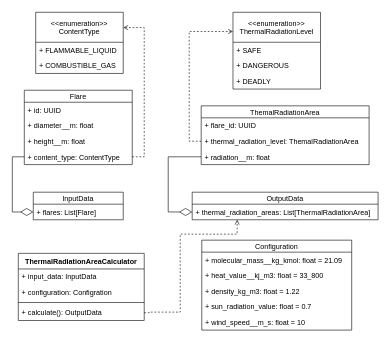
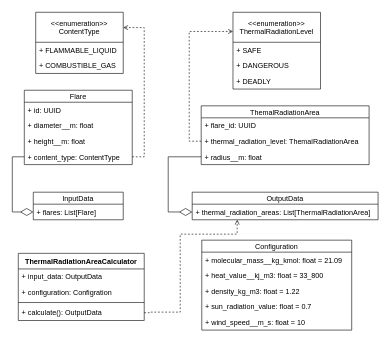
  <mxCell id="0" />
  <mxCell id="1" parent="0" />
  <mxCell id="2" value="Flare" style="swimlane;fontStyle=0;childLayout=stackLayout;horizontal=1;startSize=20;fillColor=none;horizontalStack=0;resizeParent=1;resizeParentMax=0;resizeLast=0;collapsible=1;marginBottom=0;" vertex="1" parent="1"><mxGeometry x="30" y="150" width="180" height="124" as="geometry" /></mxCell>
  <mxCell id="3" value="+ id: UUID" style="text;strokeColor=none;fillColor=none;align=left;verticalAlign=top;spacingLeft=4;spacingRight=4;overflow=hidden;rotatable=0;points=[[0,0.5],[1,0.5]];portConstraint=eastwest;" vertex="1" parent="2"><mxGeometry y="20" width="180" height="26" as="geometry" /></mxCell>
  <mxCell id="4" value="+ diameter__m: float" style="text;strokeColor=none;fillColor=none;align=left;verticalAlign=top;spacingLeft=4;spacingRight=4;overflow=hidden;rotatable=0;points=[[0,0.5],[1,0.5]];portConstraint=eastwest;" vertex="1" parent="2"><mxGeometry y="46" width="180" height="26" as="geometry" /></mxCell>
  <mxCell id="5" value="+ height__m: float" style="text;strokeColor=none;fillColor=none;align=left;verticalAlign=top;spacingLeft=4;spacingRight=4;overflow=hidden;rotatable=0;points=[[0,0.5],[1,0.5]];portConstraint=eastwest;" vertex="1" parent="2"><mxGeometry y="72" width="180" height="26" as="geometry" /></mxCell>
  <mxCell id="6" value="+ content_type: ContentType" style="text;strokeColor=none;fillColor=none;align=left;verticalAlign=top;spacingLeft=4;spacingRight=4;overflow=hidden;rotatable=0;points=[[0,0.5],[1,0.5]];portConstraint=eastwest;" vertex="1" parent="2"><mxGeometry y="98" width="180" height="26" as="geometry" /></mxCell>
  <mxCell id="7" value="InputData" style="swimlane;fontStyle=0;childLayout=stackLayout;horizontal=1;startSize=20;fillColor=none;horizontalStack=0;resizeParent=1;resizeParentMax=0;resizeLast=0;collapsible=1;marginBottom=0;" vertex="1" parent="1"><mxGeometry x="45" y="320" width="150" height="46" as="geometry" /></mxCell>
  <mxCell id="8" value="+ flares: List[Flare]" style="text;strokeColor=none;fillColor=none;align=left;verticalAlign=top;spacingLeft=4;spacingRight=4;overflow=hidden;rotatable=0;points=[[0,0.5],[1,0.5]];portConstraint=eastwest;" vertex="1" parent="7"><mxGeometry y="20" width="150" height="26" as="geometry" /></mxCell>
  <mxCell id="9" value="OutputData" style="swimlane;fontStyle=0;childLayout=stackLayout;horizontal=1;startSize=20;fillColor=none;horizontalStack=0;resizeParent=1;resizeParentMax=0;resizeLast=0;collapsible=1;marginBottom=0;" vertex="1" parent="1"><mxGeometry x="310" y="320" width="310" height="46" as="geometry" /></mxCell>
  <mxCell id="10" value="+ thermal_radiation_areas: List[ThermalRadiationArea]" style="text;strokeColor=none;fillColor=none;align=left;verticalAlign=top;spacingLeft=4;spacingRight=4;overflow=hidden;rotatable=0;points=[[0,0.5],[1,0.5]];portConstraint=eastwest;" vertex="1" parent="9"><mxGeometry y="20" width="310" height="26" as="geometry" /></mxCell>
  <mxCell id="11" value="&lt;&lt;enumeration&gt;&gt;&#10;ContentType" style="swimlane;fontStyle=0;childLayout=stackLayout;horizontal=1;startSize=50;fillColor=none;horizontalStack=0;resizeParent=1;resizeParentMax=0;resizeLast=0;collapsible=1;marginBottom=0;" vertex="1" parent="1"><mxGeometry x="49" y="20" width="146" height="102" as="geometry" /></mxCell>
  <mxCell id="12" value="+ FLAMMABLE_LIQUID" style="text;strokeColor=none;fillColor=none;align=left;verticalAlign=top;spacingLeft=4;spacingRight=4;overflow=hidden;rotatable=0;points=[[0,0.5],[1,0.5]];portConstraint=eastwest;" vertex="1" parent="11"><mxGeometry y="50" width="146" height="26" as="geometry" /></mxCell>
  <mxCell id="13" value="+ COMBUSTIBLE_GAS" style="text;strokeColor=none;fillColor=none;align=left;verticalAlign=top;spacingLeft=4;spacingRight=4;overflow=hidden;rotatable=0;points=[[0,0.5],[1,0.5]];portConstraint=eastwest;" vertex="1" parent="11"><mxGeometry y="76" width="146" height="26" as="geometry" /></mxCell>
  <mxCell id="14" value="&lt;&lt;enumeration&gt;&gt;&#10;ThermalRadiationLevel" style="swimlane;fontStyle=0;childLayout=stackLayout;horizontal=1;startSize=50;fillColor=none;horizontalStack=0;resizeParent=1;resizeParentMax=0;resizeLast=0;collapsible=1;marginBottom=0;" vertex="1" parent="1"><mxGeometry x="378" y="20" width="146" height="128" as="geometry" /></mxCell>
  <mxCell id="15" value="+ SAFE" style="text;strokeColor=none;fillColor=none;align=left;verticalAlign=top;spacingLeft=4;spacingRight=4;overflow=hidden;rotatable=0;points=[[0,0.5],[1,0.5]];portConstraint=eastwest;" vertex="1" parent="14"><mxGeometry y="50" width="146" height="26" as="geometry" /></mxCell>
  <mxCell id="16" value="+ DANGEROUS" style="text;strokeColor=none;fillColor=none;align=left;verticalAlign=top;spacingLeft=4;spacingRight=4;overflow=hidden;rotatable=0;points=[[0,0.5],[1,0.5]];portConstraint=eastwest;" vertex="1" parent="14"><mxGeometry y="76" width="146" height="26" as="geometry" /></mxCell>
  <mxCell id="17" value="+ DEADLY" style="text;strokeColor=none;fillColor=none;align=left;verticalAlign=top;spacingLeft=4;spacingRight=4;overflow=hidden;rotatable=0;points=[[0,0.5],[1,0.5]];portConstraint=eastwest;" vertex="1" parent="14"><mxGeometry y="102" width="146" height="26" as="geometry" /></mxCell>
  <mxCell id="18" value="ThemalRadiationArea" style="swimlane;fontStyle=0;childLayout=stackLayout;horizontal=1;startSize=20;fillColor=none;horizontalStack=0;resizeParent=1;resizeParentMax=0;resizeLast=0;collapsible=1;marginBottom=0;" vertex="1" parent="1"><mxGeometry x="325" y="176" width="280" height="98" as="geometry" /></mxCell>
  <mxCell id="19" value="+ flare_id: UUID" style="text;strokeColor=none;fillColor=none;align=left;verticalAlign=top;spacingLeft=4;spacingRight=4;overflow=hidden;rotatable=0;points=[[0,0.5],[1,0.5]];portConstraint=eastwest;" vertex="1" parent="18"><mxGeometry y="20" width="280" height="26" as="geometry" /></mxCell>
  <mxCell id="20" value="+ thermal_radiation_level: ThemalRadiationArea" style="text;strokeColor=none;fillColor=none;align=left;verticalAlign=top;spacingLeft=4;spacingRight=4;overflow=hidden;rotatable=0;points=[[0,0.5],[1,0.5]];portConstraint=eastwest;" vertex="1" parent="18"><mxGeometry y="46" width="280" height="26" as="geometry" /></mxCell>
- <mxCell id="21" value="+ radiation__m: float" style="text;strokeColor=none;fillColor=none;align=left;verticalAlign=top;spacingLeft=4;spacingRight=4;overflow=hidden;rotatable=0;points=[[0,0.5],[1,0.5]];portConstraint=eastwest;" vertex="1" parent="18"><mxGeometry y="72" width="280" height="26" as="geometry" /></mxCell>
+ <mxCell id="21" value="+ radius__m: float" style="text;strokeColor=none;fillColor=none;align=left;verticalAlign=top;spacingLeft=4;spacingRight=4;overflow=hidden;rotatable=0;points=[[0,0.5],[1,0.5]];portConstraint=eastwest;" vertex="1" parent="18"><mxGeometry y="72" width="280" height="26" as="geometry" /></mxCell>
  <mxCell id="22" style="edgeStyle=orthogonalEdgeStyle;rounded=0;orthogonalLoop=1;jettySize=auto;html=1;exitX=1;exitY=0.5;exitDx=0;exitDy=0;entryX=1;entryY=0.25;entryDx=0;entryDy=0;dashed=1;endArrow=open;endFill=0;" edge="1" parent="1" source="6" target="11"><mxGeometry relative="1" as="geometry" /></mxCell>
  <mxCell id="23" style="edgeStyle=orthogonalEdgeStyle;rounded=0;orthogonalLoop=1;jettySize=auto;html=1;exitX=0;exitY=0.5;exitDx=0;exitDy=0;entryX=0;entryY=0.5;entryDx=0;entryDy=0;endArrow=diamondThin;endFill=0;endSize=19;" edge="1" parent="1" source="6" target="8"><mxGeometry relative="1" as="geometry" /></mxCell>
  <mxCell id="24" style="edgeStyle=orthogonalEdgeStyle;rounded=0;orthogonalLoop=1;jettySize=auto;html=1;exitX=0;exitY=0.5;exitDx=0;exitDy=0;entryX=0;entryY=0.5;entryDx=0;entryDy=0;endArrow=diamondThin;endFill=0;endSize=19;strokeWidth=1;" edge="1" parent="1" source="21" target="10"><mxGeometry relative="1" as="geometry"><Array as="points"><mxPoint x="270" y="261" /><mxPoint x="270" y="353" /></Array></mxGeometry></mxCell>
  <mxCell id="25" style="edgeStyle=orthogonalEdgeStyle;rounded=0;orthogonalLoop=1;jettySize=auto;html=1;exitX=0;exitY=0.5;exitDx=0;exitDy=0;entryX=0;entryY=0.25;entryDx=0;entryDy=0;endArrow=open;endFill=0;endSize=6;strokeWidth=1;dashed=1;" edge="1" parent="1" source="20" target="14"><mxGeometry relative="1" as="geometry" /></mxCell>
  <mxCell id="26" value="ThermalRadiationAreaCalculator" style="swimlane;fontStyle=1;align=center;verticalAlign=top;childLayout=stackLayout;horizontal=1;startSize=26;horizontalStack=0;resizeParent=1;resizeParentMax=0;resizeLast=0;collapsible=1;marginBottom=0;" vertex="1" parent="1"><mxGeometry x="20" y="422" width="210" height="112" as="geometry" /></mxCell>
- <mxCell id="27" value="+ input_data: InputData" style="text;strokeColor=none;fillColor=none;align=left;verticalAlign=top;spacingLeft=4;spacingRight=4;overflow=hidden;rotatable=0;points=[[0,0.5],[1,0.5]];portConstraint=eastwest;" vertex="1" parent="26"><mxGeometry y="26" width="210" height="26" as="geometry" /></mxCell>
+ <mxCell id="27" value="+ input_data: OutputData" style="text;strokeColor=none;fillColor=none;align=left;verticalAlign=top;spacingLeft=4;spacingRight=4;overflow=hidden;rotatable=0;points=[[0,0.5],[1,0.5]];portConstraint=eastwest;" vertex="1" parent="26"><mxGeometry y="26" width="210" height="26" as="geometry" /></mxCell>
  <mxCell id="28" value="+ configuration: Configration" style="text;strokeColor=none;fillColor=none;align=left;verticalAlign=top;spacingLeft=4;spacingRight=4;overflow=hidden;rotatable=0;points=[[0,0.5],[1,0.5]];portConstraint=eastwest;" vertex="1" parent="26"><mxGeometry y="52" width="210" height="26" as="geometry" /></mxCell>
  <mxCell id="29" value="" style="line;strokeWidth=1;fillColor=none;align=left;verticalAlign=middle;spacingTop=-1;spacingLeft=3;spacingRight=3;rotatable=0;labelPosition=right;points=[];portConstraint=eastwest;" vertex="1" parent="26"><mxGeometry y="78" width="210" height="8" as="geometry" /></mxCell>
  <mxCell id="30" value="+ calculate(): OutputData" style="text;strokeColor=none;fillColor=none;align=left;verticalAlign=top;spacingLeft=4;spacingRight=4;overflow=hidden;rotatable=0;points=[[0,0.5],[1,0.5]];portConstraint=eastwest;" vertex="1" parent="26"><mxGeometry y="86" width="210" height="26" as="geometry" /></mxCell>
  <mxCell id="31" value="Configuration" style="swimlane;fontStyle=0;childLayout=stackLayout;horizontal=1;startSize=20;fillColor=none;horizontalStack=0;resizeParent=1;resizeParentMax=0;resizeLast=0;collapsible=1;marginBottom=0;" vertex="1" parent="1"><mxGeometry x="326" y="400" width="250" height="150" as="geometry" /></mxCell>
  <mxCell id="32" value="+ molecular_mass__kg_kmol: float = 21.09&#10;&#10;" style="text;strokeColor=none;fillColor=none;align=left;verticalAlign=top;spacingLeft=4;spacingRight=4;overflow=hidden;rotatable=0;points=[[0,0.5],[1,0.5]];portConstraint=eastwest;" vertex="1" parent="31"><mxGeometry y="20" width="250" height="26" as="geometry" /></mxCell>
  <mxCell id="33" value="+ heat_value__kj_m3: float = 33_800" style="text;strokeColor=none;fillColor=none;align=left;verticalAlign=top;spacingLeft=4;spacingRight=4;overflow=hidden;rotatable=0;points=[[0,0.5],[1,0.5]];portConstraint=eastwest;" vertex="1" parent="31"><mxGeometry y="46" width="250" height="26" as="geometry" /></mxCell>
  <mxCell id="34" value="+ density_kg_m3: float = 1.22" style="text;strokeColor=none;fillColor=none;align=left;verticalAlign=top;spacingLeft=4;spacingRight=4;overflow=hidden;rotatable=0;points=[[0,0.5],[1,0.5]];portConstraint=eastwest;" vertex="1" parent="31"><mxGeometry y="72" width="250" height="26" as="geometry" /></mxCell>
  <mxCell id="35" value="+ sun_radiation_value: float = 0.7" style="text;strokeColor=none;fillColor=none;align=left;verticalAlign=top;spacingLeft=4;spacingRight=4;overflow=hidden;rotatable=0;points=[[0,0.5],[1,0.5]];portConstraint=eastwest;" vertex="1" parent="31"><mxGeometry y="98" width="250" height="26" as="geometry" /></mxCell>
  <mxCell id="36" value="+ wind_speed__m_s: float = 10" style="text;strokeColor=none;fillColor=none;align=left;verticalAlign=top;spacingLeft=4;spacingRight=4;overflow=hidden;rotatable=0;points=[[0,0.5],[1,0.5]];portConstraint=eastwest;" vertex="1" parent="31"><mxGeometry y="124" width="250" height="26" as="geometry" /></mxCell>
  <mxCell id="37" style="edgeStyle=orthogonalEdgeStyle;rounded=0;orthogonalLoop=1;jettySize=auto;html=1;exitX=1;exitY=0.5;exitDx=0;exitDy=0;entryX=0.242;entryY=1;entryDx=0;entryDy=0;entryPerimeter=0;dashed=1;fontSize=12;endArrow=open;endFill=0;endSize=6;strokeWidth=1;" edge="1" parent="1" source="30" target="10"><mxGeometry relative="1" as="geometry"><Array as="points"><mxPoint x="240" y="521" /><mxPoint x="240" y="520" /><mxPoint x="290" y="520" /><mxPoint x="290" y="390" /><mxPoint x="385" y="390" /></Array></mxGeometry></mxCell>
